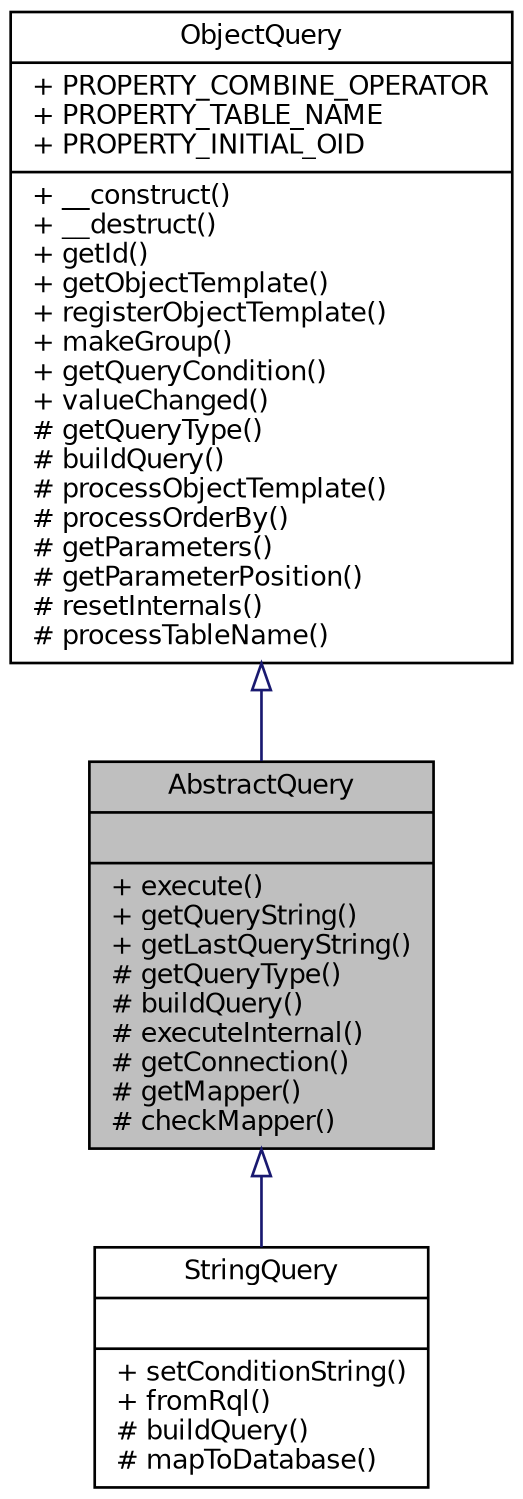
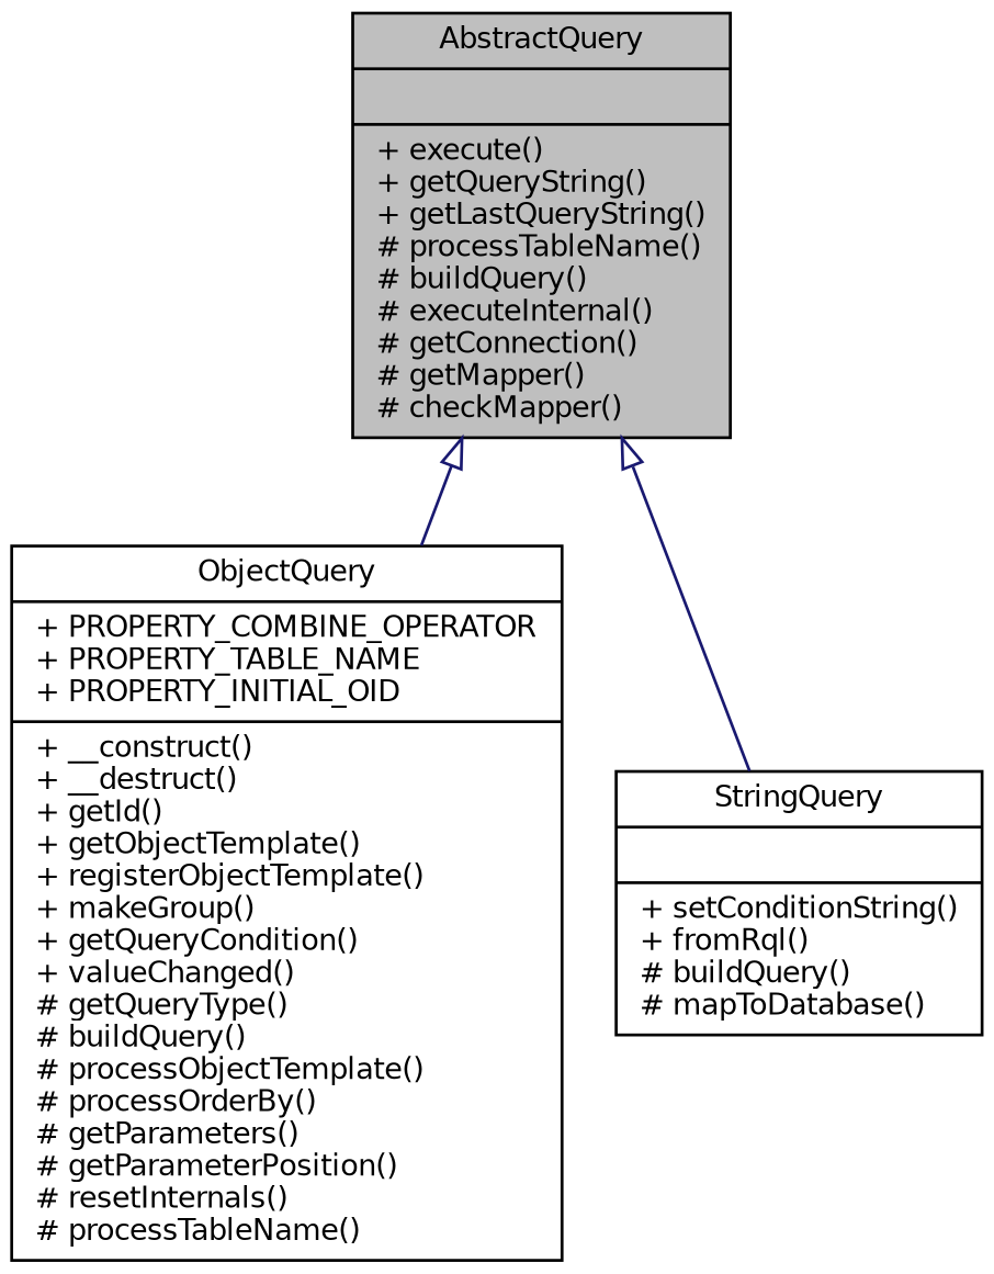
  digraph {
    node [color=black fillcolor=white fontname=Helvetica fontsize=10 shape=record style=filled]
    edge [arrowtail=onormal color=midnightblue dir=back fontname=Helvetica fontsize=10 labelfontname=Helvetica labelfontsize=10 style=solid]
-   n1 [fillcolor=grey75 fontcolor=black height=0.2 label="{AbstractQuery\n||+ execute()\l+ getQueryString()\l+ getLastQueryString()\l# getQueryType()\l# buildQuery()\l# executeInternal()\l# getConnection()\l# getMapper()\l# checkMapper()\l}" width=0.4]
+   n1 [fillcolor=grey75 fontcolor=black height=0.2 label="{AbstractQuery\n||+ execute()\l+ getQueryString()\l+ getLastQueryString()\l# processTableName()\l# buildQuery()\l# executeInternal()\l# getConnection()\l# getMapper()\l# checkMapper()\l}" width=0.4]
    n2 [height=0.2 label="{ObjectQuery\n|+ PROPERTY_COMBINE_OPERATOR\l+ PROPERTY_TABLE_NAME\l+ PROPERTY_INITIAL_OID\l|+ __construct()\l+ __destruct()\l+ getId()\l+ getObjectTemplate()\l+ registerObjectTemplate()\l+ makeGroup()\l+ getQueryCondition()\l+ valueChanged()\l# getQueryType()\l# buildQuery()\l# processObjectTemplate()\l# processOrderBy()\l# getParameters()\l# getParameterPosition()\l# resetInternals()\l# processTableName()\l}" width=0.4]
    n3 [height=0.2 label="{StringQuery\n||+ setConditionString()\l+ fromRql()\l# buildQuery()\l# mapToDatabase()\l}" width=0.4]
-   n2 -> n1
+   n1 -> n2
    n1 -> n3
  }
